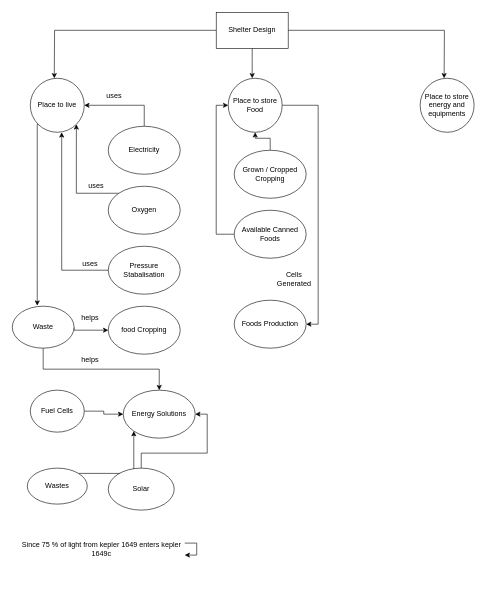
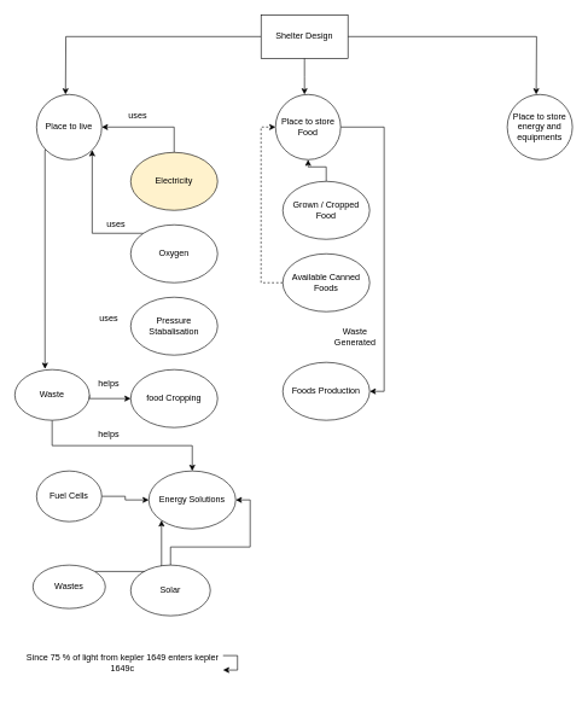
  <mxCell id="0" />
  <mxCell id="1" parent="0" />
  <mxCell id="2" style="edgeStyle=orthogonalEdgeStyle;rounded=0;orthogonalLoop=1;jettySize=auto;html=1;exitX=0;exitY=0.5;exitDx=0;exitDy=0;" edge="1" parent="1" source="5"><mxGeometry relative="1" as="geometry"><mxPoint x="90" y="130" as="targetPoint" /></mxGeometry></mxCell>
  <mxCell id="3" style="edgeStyle=orthogonalEdgeStyle;rounded=0;orthogonalLoop=1;jettySize=auto;html=1;exitX=1;exitY=0.5;exitDx=0;exitDy=0;" edge="1" parent="1" source="5"><mxGeometry relative="1" as="geometry"><mxPoint x="740" y="130" as="targetPoint" /></mxGeometry></mxCell>
  <mxCell id="4" style="edgeStyle=orthogonalEdgeStyle;rounded=0;orthogonalLoop=1;jettySize=auto;html=1;exitX=0.5;exitY=1;exitDx=0;exitDy=0;" edge="1" parent="1" source="5"><mxGeometry relative="1" as="geometry"><mxPoint x="420" y="130" as="targetPoint" /></mxGeometry></mxCell>
  <mxCell id="5" value="Shelter Design" style="rounded=0;whiteSpace=wrap;html=1;" vertex="1" parent="1"><mxGeometry x="360" y="20" width="120" height="60" as="geometry" /></mxCell>
  <mxCell id="6" style="edgeStyle=orthogonalEdgeStyle;rounded=0;orthogonalLoop=1;jettySize=auto;html=1;exitX=0;exitY=1;exitDx=0;exitDy=0;entryX=0.404;entryY=-0.014;entryDx=0;entryDy=0;entryPerimeter=0;" edge="1" parent="1" source="7" target="19"><mxGeometry relative="1" as="geometry"><mxPoint x="63" y="496.946" as="targetPoint" /><Array as="points"><mxPoint x="62" y="207" /></Array></mxGeometry></mxCell>
  <mxCell id="7" value="Place to live" style="ellipse;whiteSpace=wrap;html=1;aspect=fixed;" vertex="1" parent="1"><mxGeometry x="50" y="130" width="90" height="90" as="geometry" /></mxCell>
  <mxCell id="8" style="edgeStyle=orthogonalEdgeStyle;rounded=0;orthogonalLoop=1;jettySize=auto;html=1;exitX=1;exitY=0.5;exitDx=0;exitDy=0;entryX=1;entryY=0.5;entryDx=0;entryDy=0;" edge="1" parent="1" source="9" target="39"><mxGeometry relative="1" as="geometry"><mxPoint x="530" y="530" as="targetPoint" /></mxGeometry></mxCell>
  <mxCell id="9" value="Place to store Food" style="ellipse;whiteSpace=wrap;html=1;aspect=fixed;" vertex="1" parent="1"><mxGeometry x="380" y="130" width="90" height="90" as="geometry" /></mxCell>
  <mxCell id="10" value="Place to store energy and equipments" style="ellipse;whiteSpace=wrap;html=1;aspect=fixed;" vertex="1" parent="1"><mxGeometry x="700" y="130" width="90" height="90" as="geometry" /></mxCell>
  <mxCell id="11" style="edgeStyle=orthogonalEdgeStyle;rounded=0;orthogonalLoop=1;jettySize=auto;html=1;exitX=0.5;exitY=0;exitDx=0;exitDy=0;entryX=1;entryY=0.5;entryDx=0;entryDy=0;" edge="1" parent="1" source="12" target="7"><mxGeometry relative="1" as="geometry" /></mxCell>
- <mxCell id="12" value="Electricity" style="ellipse;whiteSpace=wrap;html=1;" vertex="1" parent="1"><mxGeometry x="180" y="210" width="120" height="80" as="geometry" /></mxCell>
+ <mxCell id="12" value="Electricity" style="ellipse;whiteSpace=wrap;html=1;fillColor=#fff2cc;" vertex="1" parent="1"><mxGeometry x="180" y="210" width="120" height="80" as="geometry" /></mxCell>
  <mxCell id="13" style="edgeStyle=orthogonalEdgeStyle;rounded=0;orthogonalLoop=1;jettySize=auto;html=1;exitX=0;exitY=0;exitDx=0;exitDy=0;entryX=1;entryY=1;entryDx=0;entryDy=0;" edge="1" parent="1" source="14" target="7"><mxGeometry relative="1" as="geometry" /></mxCell>
  <mxCell id="14" value="Oxygen" style="ellipse;whiteSpace=wrap;html=1;" vertex="1" parent="1"><mxGeometry x="180" y="310" width="120" height="80" as="geometry" /></mxCell>
- <mxCell id="15" style="edgeStyle=orthogonalEdgeStyle;rounded=0;orthogonalLoop=1;jettySize=auto;html=1;exitX=0;exitY=0.5;exitDx=0;exitDy=0;entryX=0.582;entryY=1.002;entryDx=0;entryDy=0;entryPerimeter=0;" edge="1" parent="1" source="16" target="7"><mxGeometry relative="1" as="geometry" /></mxCell>
  <mxCell id="16" value="Pressure Stabalisation" style="ellipse;whiteSpace=wrap;html=1;" vertex="1" parent="1"><mxGeometry x="180" y="410" width="120" height="80" as="geometry" /></mxCell>
  <mxCell id="17" style="edgeStyle=orthogonalEdgeStyle;rounded=0;orthogonalLoop=1;jettySize=auto;html=1;exitX=1;exitY=0.5;exitDx=0;exitDy=0;entryX=0;entryY=0.5;entryDx=0;entryDy=0;" edge="1" parent="1" source="19" target="23"><mxGeometry relative="1" as="geometry"><Array as="points"><mxPoint x="123" y="550" /></Array></mxGeometry></mxCell>
  <mxCell id="18" style="edgeStyle=orthogonalEdgeStyle;rounded=0;orthogonalLoop=1;jettySize=auto;html=1;exitX=0.5;exitY=1;exitDx=0;exitDy=0;entryX=0.5;entryY=0;entryDx=0;entryDy=0;" edge="1" parent="1" source="19" target="25"><mxGeometry relative="1" as="geometry" /></mxCell>
  <mxCell id="19" value="Waste" style="ellipse;whiteSpace=wrap;html=1;" vertex="1" parent="1"><mxGeometry y="510" width="103" height="70" as="geometry" x="20" /></mxCell>
  <mxCell id="20" value="uses" style="text;html=1;strokeColor=none;fillColor=none;align=center;verticalAlign=middle;whiteSpace=wrap;rounded=0;" vertex="1" parent="1"><mxGeometry x="170" y="150" width="40" height="20" as="geometry" /></mxCell>
  <mxCell id="21" value="uses" style="text;html=1;strokeColor=none;fillColor=none;align=center;verticalAlign=middle;whiteSpace=wrap;rounded=0;" vertex="1" parent="1"><mxGeometry x="140" y="300" width="40" height="20" as="geometry" /></mxCell>
  <mxCell id="22" value="uses" style="text;html=1;strokeColor=none;fillColor=none;align=center;verticalAlign=middle;whiteSpace=wrap;rounded=0;" vertex="1" parent="1"><mxGeometry x="130" y="430" width="40" height="20" as="geometry" /></mxCell>
  <mxCell id="23" value="food Cropping" style="ellipse;whiteSpace=wrap;html=1;" vertex="1" parent="1"><mxGeometry x="180" y="510" width="120" height="80" as="geometry" /></mxCell>
  <mxCell id="24" value="helps" style="text;html=1;strokeColor=none;fillColor=none;align=center;verticalAlign=middle;whiteSpace=wrap;rounded=0;" vertex="1" parent="1"><mxGeometry x="130" y="520" width="40" height="20" as="geometry" /></mxCell>
  <mxCell id="25" value="Energy Solutions" style="ellipse;whiteSpace=wrap;html=1;" vertex="1" parent="1"><mxGeometry x="205" y="650" width="120" height="80" as="geometry" /></mxCell>
  <mxCell id="26" value="helps" style="text;html=1;strokeColor=none;fillColor=none;align=center;verticalAlign=middle;whiteSpace=wrap;rounded=0;" vertex="1" parent="1"><mxGeometry x="130" y="590" width="40" height="20" as="geometry" /></mxCell>
  <mxCell id="27" value="Since 75 % of light from kepler 1649 enters kepler 1649c" style="text;html=1;strokeColor=none;fillColor=none;align=center;verticalAlign=middle;whiteSpace=wrap;rounded=0;" vertex="1" parent="1"><mxGeometry x="30" y="870" width="277.5" height="90" as="geometry" /></mxCell>
  <mxCell id="28" style="edgeStyle=orthogonalEdgeStyle;rounded=0;orthogonalLoop=1;jettySize=auto;html=1;" edge="1" parent="1" source="27" target="27"><mxGeometry relative="1" as="geometry" /></mxCell>
  <mxCell id="29" style="edgeStyle=orthogonalEdgeStyle;rounded=0;orthogonalLoop=1;jettySize=auto;html=1;exitX=1;exitY=0;exitDx=0;exitDy=0;entryX=0;entryY=1;entryDx=0;entryDy=0;" edge="1" parent="1" source="30" target="25"><mxGeometry relative="1" as="geometry" /></mxCell>
  <mxCell id="30" value="Wastes" style="ellipse;whiteSpace=wrap;html=1;" vertex="1" parent="1"><mxGeometry x="45" y="780" width="100" height="60" as="geometry" /></mxCell>
  <mxCell id="31" style="edgeStyle=orthogonalEdgeStyle;rounded=0;orthogonalLoop=1;jettySize=auto;html=1;exitX=0.5;exitY=0;exitDx=0;exitDy=0;entryX=1;entryY=0.5;entryDx=0;entryDy=0;" edge="1" parent="1" source="32" target="25"><mxGeometry relative="1" as="geometry" /></mxCell>
  <mxCell id="32" value="Solar" style="ellipse;whiteSpace=wrap;html=1;" vertex="1" parent="1"><mxGeometry x="180" y="780" width="110" height="70" as="geometry" /></mxCell>
  <mxCell id="33" style="edgeStyle=orthogonalEdgeStyle;rounded=0;orthogonalLoop=1;jettySize=auto;html=1;exitX=1;exitY=0.5;exitDx=0;exitDy=0;entryX=0;entryY=0.5;entryDx=0;entryDy=0;" edge="1" parent="1" source="34" target="25"><mxGeometry relative="1" as="geometry" /></mxCell>
  <mxCell id="34" value="Fuel Cells" style="ellipse;whiteSpace=wrap;html=1;" vertex="1" parent="1"><mxGeometry x="50" y="650" width="90" height="70" as="geometry" /></mxCell>
  <mxCell id="35" style="edgeStyle=orthogonalEdgeStyle;rounded=0;orthogonalLoop=1;jettySize=auto;html=1;exitX=0.5;exitY=0;exitDx=0;exitDy=0;" edge="1" parent="1" source="36" target="9"><mxGeometry relative="1" as="geometry" /></mxCell>
- <mxCell id="36" value="Grown / Cropped Cropping" style="ellipse;whiteSpace=wrap;html=1;" vertex="1" parent="1"><mxGeometry x="390" y="250" width="120" height="80" as="geometry" /></mxCell>
- <mxCell id="37" style="edgeStyle=orthogonalEdgeStyle;rounded=0;orthogonalLoop=1;jettySize=auto;html=1;exitX=0;exitY=0.5;exitDx=0;exitDy=0;entryX=0;entryY=0.5;entryDx=0;entryDy=0;" edge="1" parent="1" source="38" target="9"><mxGeometry relative="1" as="geometry" /></mxCell>
+ <mxCell id="36" value="Grown / Cropped Food" style="ellipse;whiteSpace=wrap;html=1;" vertex="1" parent="1"><mxGeometry x="390" y="250" width="120" height="80" as="geometry" /></mxCell>
+ <mxCell id="37" style="edgeStyle=orthogonalEdgeStyle;rounded=0;orthogonalLoop=1;jettySize=auto;html=1;exitX=0;exitY=0.5;exitDx=0;exitDy=0;entryX=0;entryY=0.5;entryDx=0;entryDy=0;dashed=1;" edge="1" parent="1" source="38" target="9"><mxGeometry relative="1" as="geometry" /></mxCell>
  <mxCell id="38" value="Available Canned Foods" style="ellipse;whiteSpace=wrap;html=1;" vertex="1" parent="1"><mxGeometry x="390" y="350" width="120" height="80" as="geometry" /></mxCell>
  <mxCell id="39" value="Foods Production" style="ellipse;whiteSpace=wrap;html=1;" vertex="1" parent="1"><mxGeometry x="390" y="500" width="120" height="80" as="geometry" /></mxCell>
- <mxCell id="40" value="Cells Generated" style="text;html=1;strokeColor=none;fillColor=none;align=center;verticalAlign=middle;whiteSpace=wrap;rounded=0;" vertex="1" parent="1"><mxGeometry x="450" y="450" width="80" height="30" as="geometry" /></mxCell>
+ <mxCell id="40" value="Waste Generated" style="text;html=1;strokeColor=none;fillColor=none;align=center;verticalAlign=middle;whiteSpace=wrap;rounded=0;" vertex="1" parent="1"><mxGeometry x="450" y="450" width="80" height="30" as="geometry" /></mxCell>
